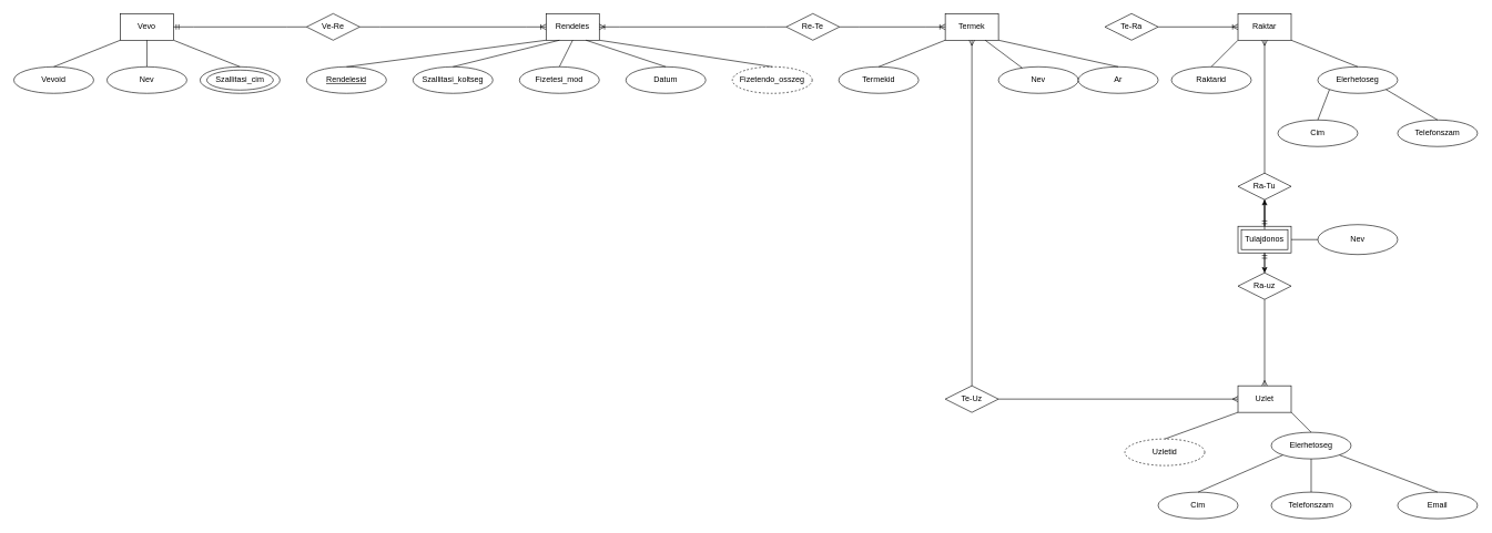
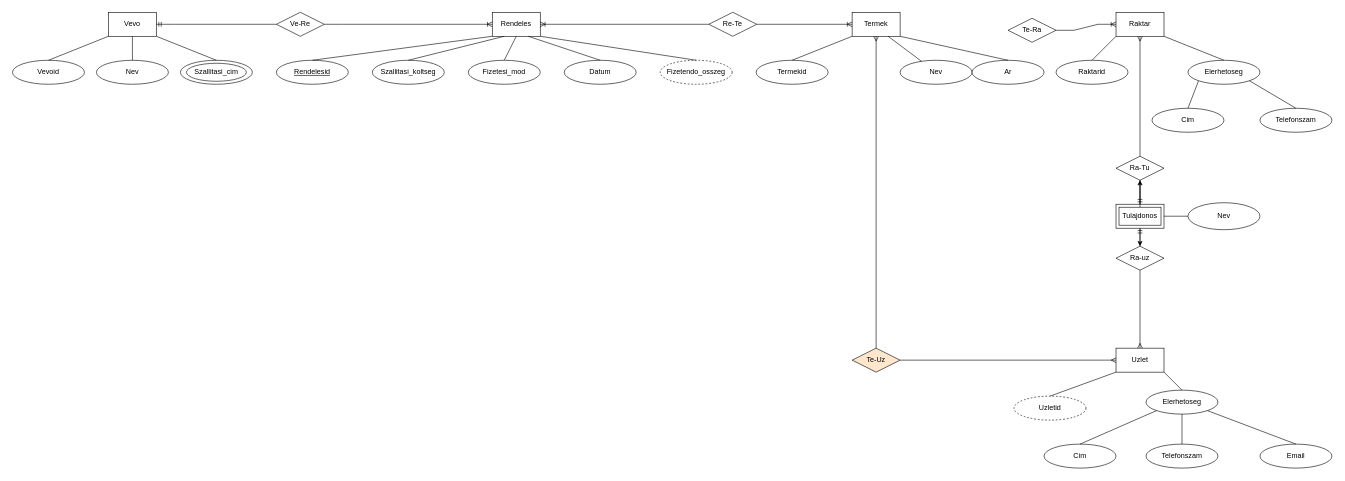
  <mxCell id="0" />
  <mxCell id="1" parent="0" />
  <mxCell id="2" value="Nev" style="ellipse;whiteSpace=wrap;html=1;" parent="1" vertex="1"><mxGeometry x="160" y="100" width="120" height="40" as="geometry" /></mxCell>
  <mxCell id="3" value="Vevoid" style="ellipse;whiteSpace=wrap;html=1;strokeColor=default;gradientColor=none;" parent="1" vertex="1"><mxGeometry x="20" y="100" width="120" height="40" as="geometry" /></mxCell>
  <mxCell id="4" value="" style="ellipse;whiteSpace=wrap;html=1;" parent="1" vertex="1"><mxGeometry x="300" y="100" width="120" height="40" as="geometry" /></mxCell>
  <mxCell id="5" value="Rendelesid" style="ellipse;whiteSpace=wrap;html=1;fontStyle=4" parent="1" vertex="1"><mxGeometry x="460" y="100" width="120" height="40" as="geometry" /></mxCell>
  <mxCell id="6" value="Vevo" style="rounded=0;whiteSpace=wrap;html=1;strokeWidth=1;" parent="1" vertex="1"><mxGeometry x="180" y="20" width="80" height="40" as="geometry" /></mxCell>
  <mxCell id="7" value="Szallitasi_cim" style="ellipse;whiteSpace=wrap;html=1;" parent="1" vertex="1"><mxGeometry x="310" y="105" width="100" height="30" as="geometry" /></mxCell>
  <mxCell id="8" value="Rendeles" style="rounded=0;whiteSpace=wrap;html=1;" parent="1" vertex="1"><mxGeometry x="820" y="20" width="80" height="40" as="geometry" /></mxCell>
  <mxCell id="9" value="Szallitasi_koltseg" style="ellipse;whiteSpace=wrap;html=1;" parent="1" vertex="1"><mxGeometry x="620" y="100" width="120" height="40" as="geometry" /></mxCell>
  <mxCell id="10" value="Fizetesi_mod" style="ellipse;whiteSpace=wrap;html=1;" parent="1" vertex="1"><mxGeometry x="780" y="100" width="120" height="40" as="geometry" /></mxCell>
  <mxCell id="11" value="Datum" style="ellipse;whiteSpace=wrap;html=1;" parent="1" vertex="1"><mxGeometry x="940" y="100" width="120" height="40" as="geometry" /></mxCell>
  <mxCell id="12" value="Fizetendo_osszeg" style="ellipse;whiteSpace=wrap;html=1;dashed=1;" parent="1" vertex="1"><mxGeometry x="1100" y="100" width="120" height="40" as="geometry" /></mxCell>
  <mxCell id="13" value="Nev" style="ellipse;whiteSpace=wrap;html=1;" parent="1" vertex="1"><mxGeometry x="1500" y="100" width="120" height="40" as="geometry" /></mxCell>
  <mxCell id="14" value="Ar" style="ellipse;whiteSpace=wrap;html=1;" parent="1" vertex="1"><mxGeometry x="1620" y="100" width="120" height="40" as="geometry" /></mxCell>
  <mxCell id="15" value="&lt;div&gt;Termekid&lt;/div&gt;" style="ellipse;whiteSpace=wrap;html=1;" parent="1" vertex="1"><mxGeometry x="1260" y="100" width="120" height="40" as="geometry" /></mxCell>
  <mxCell id="16" value="&lt;div&gt;Uzlet&lt;/div&gt;" style="rounded=0;whiteSpace=wrap;html=1;" parent="1" vertex="1"><mxGeometry x="1860" y="580" width="80" height="40" as="geometry" /></mxCell>
  <mxCell id="17" value="Ve-Re" style="rhombus;whiteSpace=wrap;html=1;" parent="1" vertex="1"><mxGeometry x="460" y="20" width="80" height="40" as="geometry" /></mxCell>
  <mxCell id="18" value="" style="edgeStyle=entityRelationEdgeStyle;fontSize=12;html=1;endArrow=ERmandOne;rounded=0;entryX=1;entryY=0.5;entryDx=0;entryDy=0;exitX=0;exitY=0.5;exitDx=0;exitDy=0;endFill=0;" parent="1" source="17" target="6" edge="1"><mxGeometry width="100" height="100" relative="1" as="geometry"><mxPoint x="750" y="-10" as="sourcePoint" /><mxPoint x="180" y="-40" as="targetPoint" /></mxGeometry></mxCell>
  <mxCell id="19" value="" style="edgeStyle=entityRelationEdgeStyle;fontSize=12;html=1;endArrow=ERoneToMany;rounded=0;entryX=0;entryY=0.5;entryDx=0;entryDy=0;exitX=1;exitY=0.5;exitDx=0;exitDy=0;" parent="1" source="17" target="8" edge="1"><mxGeometry width="100" height="100" relative="1" as="geometry"><mxPoint x="750" y="190" as="sourcePoint" /><mxPoint x="850" y="90" as="targetPoint" /></mxGeometry></mxCell>
  <mxCell id="20" value="" style="endArrow=none;html=1;rounded=0;entryX=0;entryY=1;entryDx=0;entryDy=0;exitX=0.5;exitY=0;exitDx=0;exitDy=0;" parent="1" source="3" target="6" edge="1"><mxGeometry width="50" height="50" relative="1" as="geometry"><mxPoint x="270" y="170" as="sourcePoint" /><mxPoint x="320" y="120" as="targetPoint" /></mxGeometry></mxCell>
  <mxCell id="21" value="" style="endArrow=none;html=1;rounded=0;entryX=0.5;entryY=1;entryDx=0;entryDy=0;exitX=0.5;exitY=0;exitDx=0;exitDy=0;" parent="1" source="2" target="6" edge="1"><mxGeometry width="50" height="50" relative="1" as="geometry"><mxPoint x="270" y="170" as="sourcePoint" /><mxPoint x="320" y="120" as="targetPoint" /></mxGeometry></mxCell>
  <mxCell id="22" value="" style="endArrow=none;html=1;rounded=0;entryX=1;entryY=1;entryDx=0;entryDy=0;exitX=0.5;exitY=0;exitDx=0;exitDy=0;" parent="1" source="4" target="6" edge="1"><mxGeometry width="50" height="50" relative="1" as="geometry"><mxPoint x="270" y="170" as="sourcePoint" /><mxPoint x="320" y="120" as="targetPoint" /></mxGeometry></mxCell>
  <mxCell id="23" value="" style="endArrow=none;html=1;rounded=0;entryX=0;entryY=1;entryDx=0;entryDy=0;exitX=0.5;exitY=0;exitDx=0;exitDy=0;" parent="1" source="5" target="8" edge="1"><mxGeometry width="50" height="50" relative="1" as="geometry"><mxPoint x="270" y="170" as="sourcePoint" /><mxPoint x="320" y="120" as="targetPoint" /></mxGeometry></mxCell>
  <mxCell id="24" value="" style="endArrow=none;html=1;rounded=0;exitX=0.5;exitY=0;exitDx=0;exitDy=0;entryX=0.25;entryY=1;entryDx=0;entryDy=0;" parent="1" source="9" target="8" edge="1"><mxGeometry width="50" height="50" relative="1" as="geometry"><mxPoint x="270" y="170" as="sourcePoint" /><mxPoint x="320" y="120" as="targetPoint" /></mxGeometry></mxCell>
  <mxCell id="25" value="" style="endArrow=none;html=1;rounded=0;entryX=0.5;entryY=0;entryDx=0;entryDy=0;exitX=0.5;exitY=1;exitDx=0;exitDy=0;" parent="1" source="8" target="10" edge="1"><mxGeometry width="50" height="50" relative="1" as="geometry"><mxPoint x="270" y="170" as="sourcePoint" /><mxPoint x="390" y="220" as="targetPoint" /></mxGeometry></mxCell>
  <mxCell id="26" value="" style="endArrow=none;html=1;rounded=0;entryX=0.5;entryY=0;entryDx=0;entryDy=0;exitX=0.75;exitY=1;exitDx=0;exitDy=0;" parent="1" source="8" target="11" edge="1"><mxGeometry width="50" height="50" relative="1" as="geometry"><mxPoint x="790" y="170" as="sourcePoint" /><mxPoint x="840" y="120" as="targetPoint" /></mxGeometry></mxCell>
  <mxCell id="27" value="" style="endArrow=none;html=1;rounded=0;entryX=0.5;entryY=0;entryDx=0;entryDy=0;exitX=1;exitY=1;exitDx=0;exitDy=0;" parent="1" source="8" target="12" edge="1"><mxGeometry width="50" height="50" relative="1" as="geometry"><mxPoint x="790" y="170" as="sourcePoint" /><mxPoint x="840" y="120" as="targetPoint" /></mxGeometry></mxCell>
  <mxCell id="28" value="Termek" style="rounded=0;whiteSpace=wrap;html=1;" parent="1" vertex="1"><mxGeometry x="1420" y="20" width="80" height="40" as="geometry" /></mxCell>
  <mxCell id="29" value="&lt;div&gt;Re-Te&lt;/div&gt;" style="rhombus;whiteSpace=wrap;html=1;" parent="1" vertex="1"><mxGeometry x="1181" y="20" width="80" height="40" as="geometry" /></mxCell>
  <mxCell id="30" value="" style="edgeStyle=entityRelationEdgeStyle;fontSize=12;html=1;endArrow=ERoneToMany;rounded=0;entryX=1;entryY=0.5;entryDx=0;entryDy=0;exitX=0;exitY=0.5;exitDx=0;exitDy=0;" parent="1" source="29" target="8" edge="1"><mxGeometry width="100" height="100" relative="1" as="geometry"><mxPoint x="1130" y="0" as="sourcePoint" /><mxPoint x="1410" y="0" as="targetPoint" /></mxGeometry></mxCell>
  <mxCell id="31" value="" style="edgeStyle=entityRelationEdgeStyle;fontSize=12;html=1;endArrow=ERoneToMany;rounded=0;entryX=0;entryY=0.5;entryDx=0;entryDy=0;exitX=1;exitY=0.5;exitDx=0;exitDy=0;" parent="1" source="29" target="28" edge="1"><mxGeometry width="100" height="100" relative="1" as="geometry"><mxPoint x="1310" y="-60" as="sourcePoint" /><mxPoint x="1590" y="-60" as="targetPoint" /></mxGeometry></mxCell>
  <mxCell id="32" value="" style="endArrow=none;html=1;rounded=0;entryX=0;entryY=1;entryDx=0;entryDy=0;exitX=0.5;exitY=0;exitDx=0;exitDy=0;" parent="1" source="15" target="28" edge="1"><mxGeometry width="50" height="50" relative="1" as="geometry"><mxPoint x="1360" y="170" as="sourcePoint" /><mxPoint x="1410" y="120" as="targetPoint" /></mxGeometry></mxCell>
  <mxCell id="33" value="" style="endArrow=none;html=1;rounded=0;entryX=0.75;entryY=1;entryDx=0;entryDy=0;" parent="1" source="13" target="28" edge="1"><mxGeometry width="50" height="50" relative="1" as="geometry"><mxPoint x="1360" y="170" as="sourcePoint" /><mxPoint x="1500" y="80" as="targetPoint" /></mxGeometry></mxCell>
  <mxCell id="34" value="" style="endArrow=none;html=1;rounded=0;entryX=1;entryY=1;entryDx=0;entryDy=0;exitX=0.5;exitY=0;exitDx=0;exitDy=0;" parent="1" source="14" target="28" edge="1"><mxGeometry width="50" height="50" relative="1" as="geometry"><mxPoint x="1360" y="170" as="sourcePoint" /><mxPoint x="1410" y="120" as="targetPoint" /></mxGeometry></mxCell>
  <mxCell id="35" value="&lt;div&gt;Raktar&lt;/div&gt;" style="rounded=0;whiteSpace=wrap;html=1;" parent="1" vertex="1"><mxGeometry x="1860" y="20" width="80" height="40" as="geometry" /></mxCell>
- <mxCell id="36" value="Te-Ra" style="rhombus;whiteSpace=wrap;html=1;" parent="1" vertex="1"><mxGeometry x="1660" y="20" width="80" height="40" as="geometry" /></mxCell>
+ <mxCell id="36" value="Te-Ra" style="rhombus;whiteSpace=wrap;html=1;" parent="1" vertex="1"><mxGeometry x="1680" y="30" width="80" height="40" as="geometry" /></mxCell>
  <mxCell id="37" value="" style="edgeStyle=entityRelationEdgeStyle;fontSize=12;html=1;endArrow=ERoneToMany;rounded=0;entryX=0;entryY=0.5;entryDx=0;entryDy=0;exitX=1;exitY=0.5;exitDx=0;exitDy=0;" parent="1" source="36" target="35" edge="1"><mxGeometry width="100" height="100" relative="1" as="geometry"><mxPoint x="1700" y="220" as="sourcePoint" /><mxPoint x="1879" y="220" as="targetPoint" /></mxGeometry></mxCell>
  <mxCell id="38" value="Raktarid" style="ellipse;whiteSpace=wrap;html=1;" parent="1" vertex="1"><mxGeometry x="1760" y="100" width="120" height="40" as="geometry" /></mxCell>
  <mxCell id="39" value="Elerhetoseg" style="ellipse;whiteSpace=wrap;html=1;" parent="1" vertex="1"><mxGeometry x="1980" y="100" width="120" height="40" as="geometry" /></mxCell>
  <mxCell id="40" value="Cim" style="ellipse;whiteSpace=wrap;html=1;" parent="1" vertex="1"><mxGeometry x="1920" y="180" width="120" height="40" as="geometry" /></mxCell>
  <mxCell id="41" value="Telefonszam" style="ellipse;whiteSpace=wrap;html=1;" parent="1" vertex="1"><mxGeometry x="2100" y="180" width="120" height="40" as="geometry" /></mxCell>
  <mxCell id="42" value="" style="endArrow=none;html=1;rounded=0;entryX=0;entryY=1;entryDx=0;entryDy=0;exitX=0.5;exitY=0;exitDx=0;exitDy=0;" parent="1" source="40" target="39" edge="1"><mxGeometry width="50" height="50" relative="1" as="geometry"><mxPoint x="1680" y="200" as="sourcePoint" /><mxPoint x="1730" y="150" as="targetPoint" /></mxGeometry></mxCell>
  <mxCell id="43" value="" style="endArrow=none;html=1;rounded=0;entryX=0.5;entryY=0;entryDx=0;entryDy=0;exitX=1;exitY=1;exitDx=0;exitDy=0;" parent="1" source="39" target="41" edge="1"><mxGeometry width="50" height="50" relative="1" as="geometry"><mxPoint x="1680" y="200" as="sourcePoint" /><mxPoint x="1730" y="150" as="targetPoint" /></mxGeometry></mxCell>
  <mxCell id="44" value="" style="endArrow=none;html=1;rounded=0;entryX=0;entryY=1;entryDx=0;entryDy=0;exitX=0.5;exitY=0;exitDx=0;exitDy=0;" parent="1" source="38" target="35" edge="1"><mxGeometry width="50" height="50" relative="1" as="geometry"><mxPoint x="1680" y="200" as="sourcePoint" /><mxPoint x="1730" y="150" as="targetPoint" /></mxGeometry></mxCell>
  <mxCell id="45" value="" style="endArrow=none;html=1;rounded=0;entryX=0.5;entryY=0;entryDx=0;entryDy=0;exitX=1;exitY=1;exitDx=0;exitDy=0;" parent="1" source="35" target="39" edge="1"><mxGeometry width="50" height="50" relative="1" as="geometry"><mxPoint x="1680" y="200" as="sourcePoint" /><mxPoint x="1730" y="150" as="targetPoint" /></mxGeometry></mxCell>
  <mxCell id="46" value="Elerhetoseg" style="ellipse;whiteSpace=wrap;html=1;" parent="1" vertex="1"><mxGeometry x="1910" y="650" width="120" height="40" as="geometry" /></mxCell>
  <mxCell id="47" style="edgeStyle=orthogonalEdgeStyle;rounded=0;orthogonalLoop=1;jettySize=auto;html=1;exitX=0.5;exitY=1;exitDx=0;exitDy=0;" parent="1" source="46" target="46" edge="1"><mxGeometry relative="1" as="geometry" /></mxCell>
  <mxCell id="48" value="&lt;div&gt;Email&lt;/div&gt;" style="ellipse;whiteSpace=wrap;html=1;" parent="1" vertex="1"><mxGeometry x="2100" y="740" width="120" height="40" as="geometry" /></mxCell>
  <mxCell id="49" value="Cim" style="ellipse;whiteSpace=wrap;html=1;" parent="1" vertex="1"><mxGeometry x="1740" y="740" width="120" height="40" as="geometry" /></mxCell>
  <mxCell id="50" value="Telefonszam" style="ellipse;whiteSpace=wrap;html=1;" parent="1" vertex="1"><mxGeometry x="1910" y="740" width="120" height="40" as="geometry" /></mxCell>
  <mxCell id="51" value="" style="endArrow=none;html=1;rounded=0;entryX=0;entryY=1;entryDx=0;entryDy=0;exitX=0.5;exitY=0;exitDx=0;exitDy=0;" parent="1" source="49" target="46" edge="1"><mxGeometry width="50" height="50" relative="1" as="geometry"><mxPoint x="2050" y="540" as="sourcePoint" /><mxPoint x="2100" y="490" as="targetPoint" /></mxGeometry></mxCell>
  <mxCell id="52" value="" style="endArrow=none;html=1;rounded=0;entryX=0.5;entryY=1;entryDx=0;entryDy=0;exitX=0.5;exitY=0;exitDx=0;exitDy=0;" parent="1" source="50" target="46" edge="1"><mxGeometry width="50" height="50" relative="1" as="geometry"><mxPoint x="2050" y="540" as="sourcePoint" /><mxPoint x="2100" y="490" as="targetPoint" /></mxGeometry></mxCell>
  <mxCell id="53" value="" style="endArrow=none;html=1;rounded=0;entryX=0.5;entryY=0;entryDx=0;entryDy=0;exitX=1;exitY=1;exitDx=0;exitDy=0;" parent="1" source="46" target="48" edge="1"><mxGeometry width="50" height="50" relative="1" as="geometry"><mxPoint x="2050" y="540" as="sourcePoint" /><mxPoint x="2080" y="740" as="targetPoint" /></mxGeometry></mxCell>
  <mxCell id="54" value="Uzletid" style="ellipse;whiteSpace=wrap;html=1;dashed=1;" parent="1" vertex="1"><mxGeometry x="1690" y="660" width="120" height="40" as="geometry" /></mxCell>
  <mxCell id="55" value="" style="endArrow=none;html=1;rounded=0;entryX=0;entryY=1;entryDx=0;entryDy=0;exitX=0.5;exitY=0;exitDx=0;exitDy=0;" parent="1" source="54" target="16" edge="1"><mxGeometry width="50" height="50" relative="1" as="geometry"><mxPoint x="2050" y="540" as="sourcePoint" /><mxPoint x="2100" y="490" as="targetPoint" /></mxGeometry></mxCell>
  <mxCell id="56" value="" style="endArrow=none;html=1;rounded=0;entryX=1;entryY=1;entryDx=0;entryDy=0;exitX=0.5;exitY=0;exitDx=0;exitDy=0;" parent="1" source="46" target="16" edge="1"><mxGeometry width="50" height="50" relative="1" as="geometry"><mxPoint x="2050" y="540" as="sourcePoint" /><mxPoint x="2100" y="490" as="targetPoint" /></mxGeometry></mxCell>
  <mxCell id="57" value="" style="edgeStyle=orthogonalEdgeStyle;rounded=0;orthogonalLoop=1;jettySize=auto;html=1;" edge="1" parent="1" source="58" target="69"><mxGeometry relative="1" as="geometry" /></mxCell>
  <mxCell id="58" value="Ra-Tu" style="rhombus;whiteSpace=wrap;html=1;" parent="1" vertex="1"><mxGeometry x="1860" y="260" width="80" height="40" as="geometry" /></mxCell>
- <mxCell id="59" value="Te-Uz" style="rhombus;whiteSpace=wrap;html=1;" parent="1" vertex="1"><mxGeometry x="1420" y="580" width="80" height="40" as="geometry" /></mxCell>
+ <mxCell id="59" value="Te-Uz" style="rhombus;whiteSpace=wrap;html=1;fillColor=#ffe6cc;" parent="1" vertex="1"><mxGeometry x="1420" y="580" width="80" height="40" as="geometry" /></mxCell>
  <mxCell id="60" value="" style="endArrow=ERmany;html=1;rounded=0;endFill=0;entryX=0.5;entryY=1;entryDx=0;entryDy=0;exitX=0.5;exitY=0;exitDx=0;exitDy=0;" parent="1" source="58" target="35" edge="1"><mxGeometry width="50" height="50" relative="1" as="geometry"><mxPoint x="1680" y="370" as="sourcePoint" /><mxPoint x="1910" y="70" as="targetPoint" /></mxGeometry></mxCell>
  <mxCell id="61" value="" style="endArrow=ERmany;html=1;rounded=0;endFill=0;entryX=0.5;entryY=0;entryDx=0;entryDy=0;" parent="1" target="16" edge="1"><mxGeometry width="50" height="50" relative="1" as="geometry"><mxPoint x="1900" y="450" as="sourcePoint" /><mxPoint x="1990" y="130" as="targetPoint" /></mxGeometry></mxCell>
  <mxCell id="62" value="" style="rounded=0;whiteSpace=wrap;html=1;" parent="1" vertex="1"><mxGeometry x="1860" y="340" width="80" height="40" as="geometry" /></mxCell>
  <mxCell id="63" value="" style="edgeStyle=orthogonalEdgeStyle;rounded=0;orthogonalLoop=1;jettySize=auto;html=1;" edge="1" parent="1" source="64" target="58"><mxGeometry relative="1" as="geometry" /></mxCell>
  <mxCell id="64" value="Tulajdonos" style="rounded=0;whiteSpace=wrap;html=1;" parent="1" vertex="1"><mxGeometry x="1865" y="345" width="70" height="30" as="geometry" /></mxCell>
  <mxCell id="65" value="" style="endArrow=ERmany;html=1;rounded=0;endFill=0;entryX=0.5;entryY=1;entryDx=0;entryDy=0;exitX=0.5;exitY=0;exitDx=0;exitDy=0;" parent="1" source="59" target="28" edge="1"><mxGeometry width="50" height="50" relative="1" as="geometry"><mxPoint x="1560" y="260" as="sourcePoint" /><mxPoint x="1560" y="60" as="targetPoint" /></mxGeometry></mxCell>
  <mxCell id="66" value="" style="endArrow=ERmany;html=1;rounded=0;endFill=0;entryX=0;entryY=0.5;entryDx=0;entryDy=0;exitX=1;exitY=0.5;exitDx=0;exitDy=0;" parent="1" source="59" target="16" edge="1"><mxGeometry width="50" height="50" relative="1" as="geometry"><mxPoint x="1620" y="360" as="sourcePoint" /><mxPoint x="1620" y="-160" as="targetPoint" /></mxGeometry></mxCell>
  <mxCell id="67" value="Nev" style="ellipse;whiteSpace=wrap;html=1;" parent="1" vertex="1"><mxGeometry x="1980" y="337.5" width="120" height="45" as="geometry" /></mxCell>
  <mxCell id="68" value="" style="endArrow=none;html=1;rounded=0;entryX=0;entryY=0.5;entryDx=0;entryDy=0;exitX=1;exitY=0.5;exitDx=0;exitDy=0;" edge="1" parent="1" source="62" target="67"><mxGeometry width="50" height="50" relative="1" as="geometry"><mxPoint x="1680" y="470" as="sourcePoint" /><mxPoint x="1730" y="420" as="targetPoint" /></mxGeometry></mxCell>
  <mxCell id="69" value="Ra-uz" style="rhombus;whiteSpace=wrap;html=1;" vertex="1" parent="1"><mxGeometry x="1860" y="410" width="80" height="40" as="geometry" /></mxCell>
  <mxCell id="70" value="" style="endArrow=none;html=1;rounded=0;entryX=0.5;entryY=0;entryDx=0;entryDy=0;startArrow=ERmandOne;startFill=0;" edge="1" parent="1" target="69"><mxGeometry width="50" height="50" relative="1" as="geometry"><mxPoint x="1900" y="380" as="sourcePoint" /><mxPoint x="1380" y="340" as="targetPoint" /></mxGeometry></mxCell>
  <mxCell id="71" value="" style="endArrow=none;html=1;rounded=0;entryX=0.5;entryY=1;entryDx=0;entryDy=0;startArrow=ERmandOne;startFill=0;exitX=0.5;exitY=0;exitDx=0;exitDy=0;" edge="1" parent="1" source="62" target="58"><mxGeometry width="50" height="50" relative="1" as="geometry"><mxPoint x="1700" y="320" as="sourcePoint" /><mxPoint x="1700" y="350" as="targetPoint" /></mxGeometry></mxCell>
